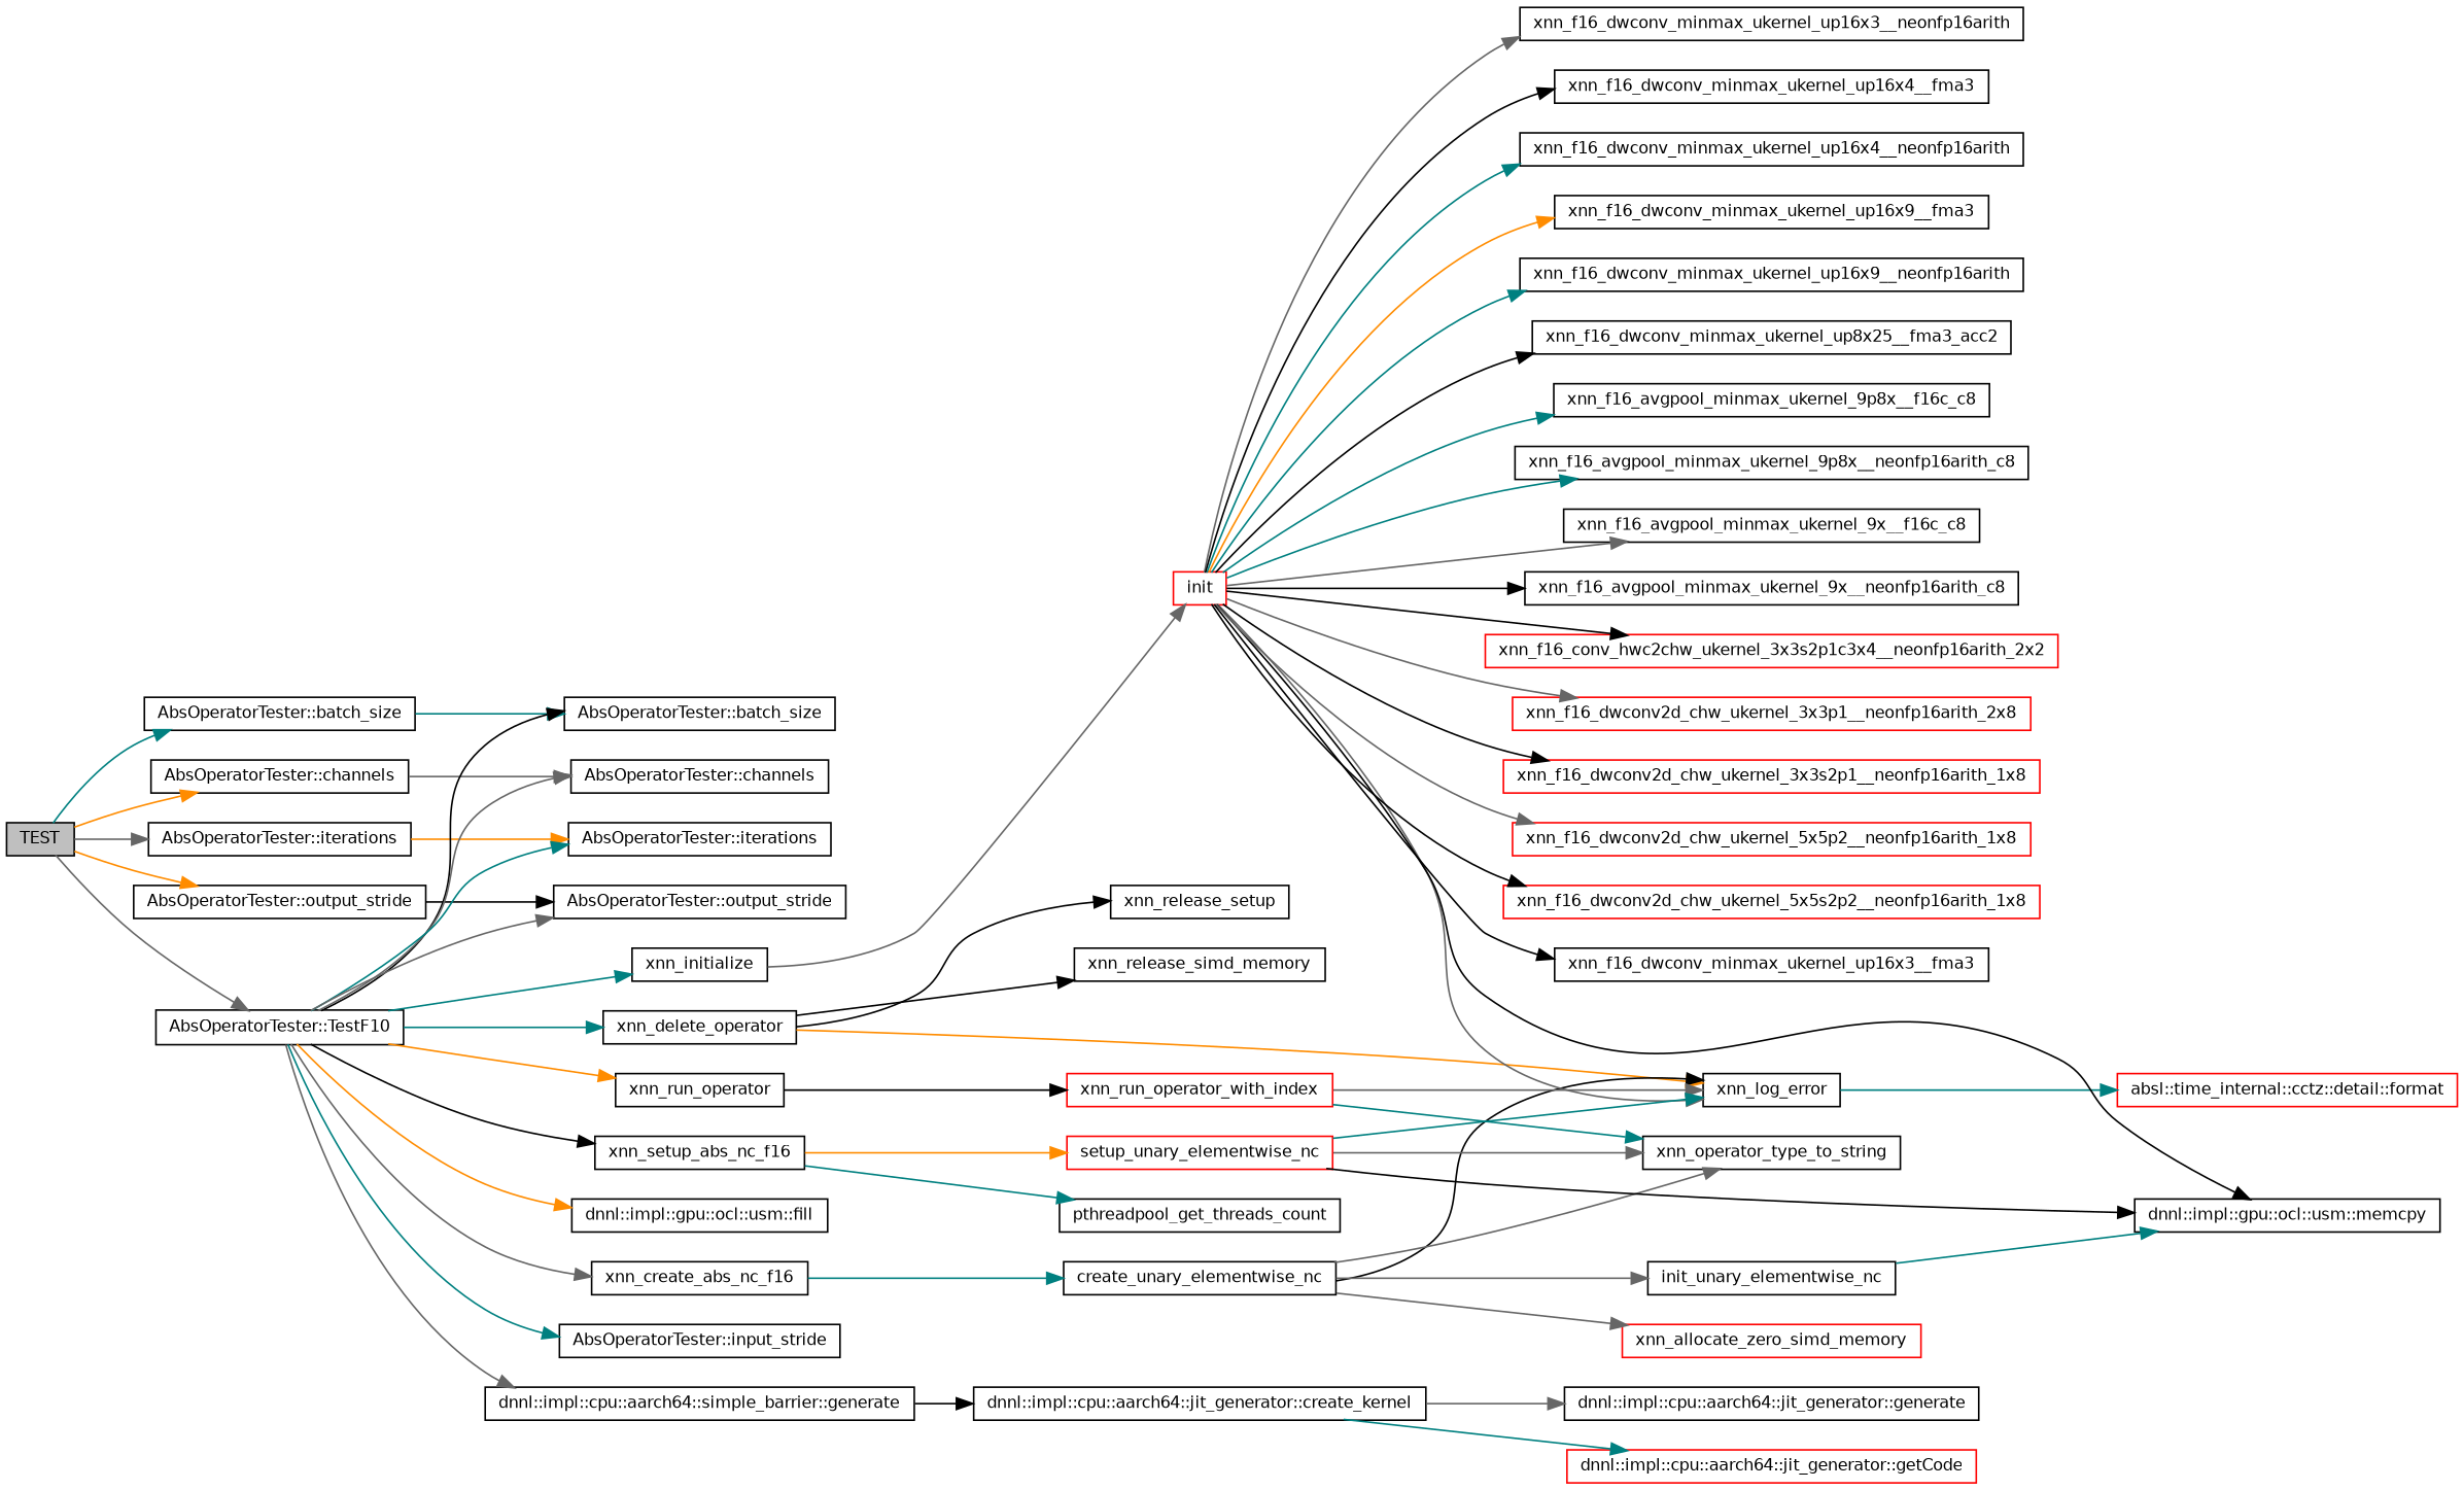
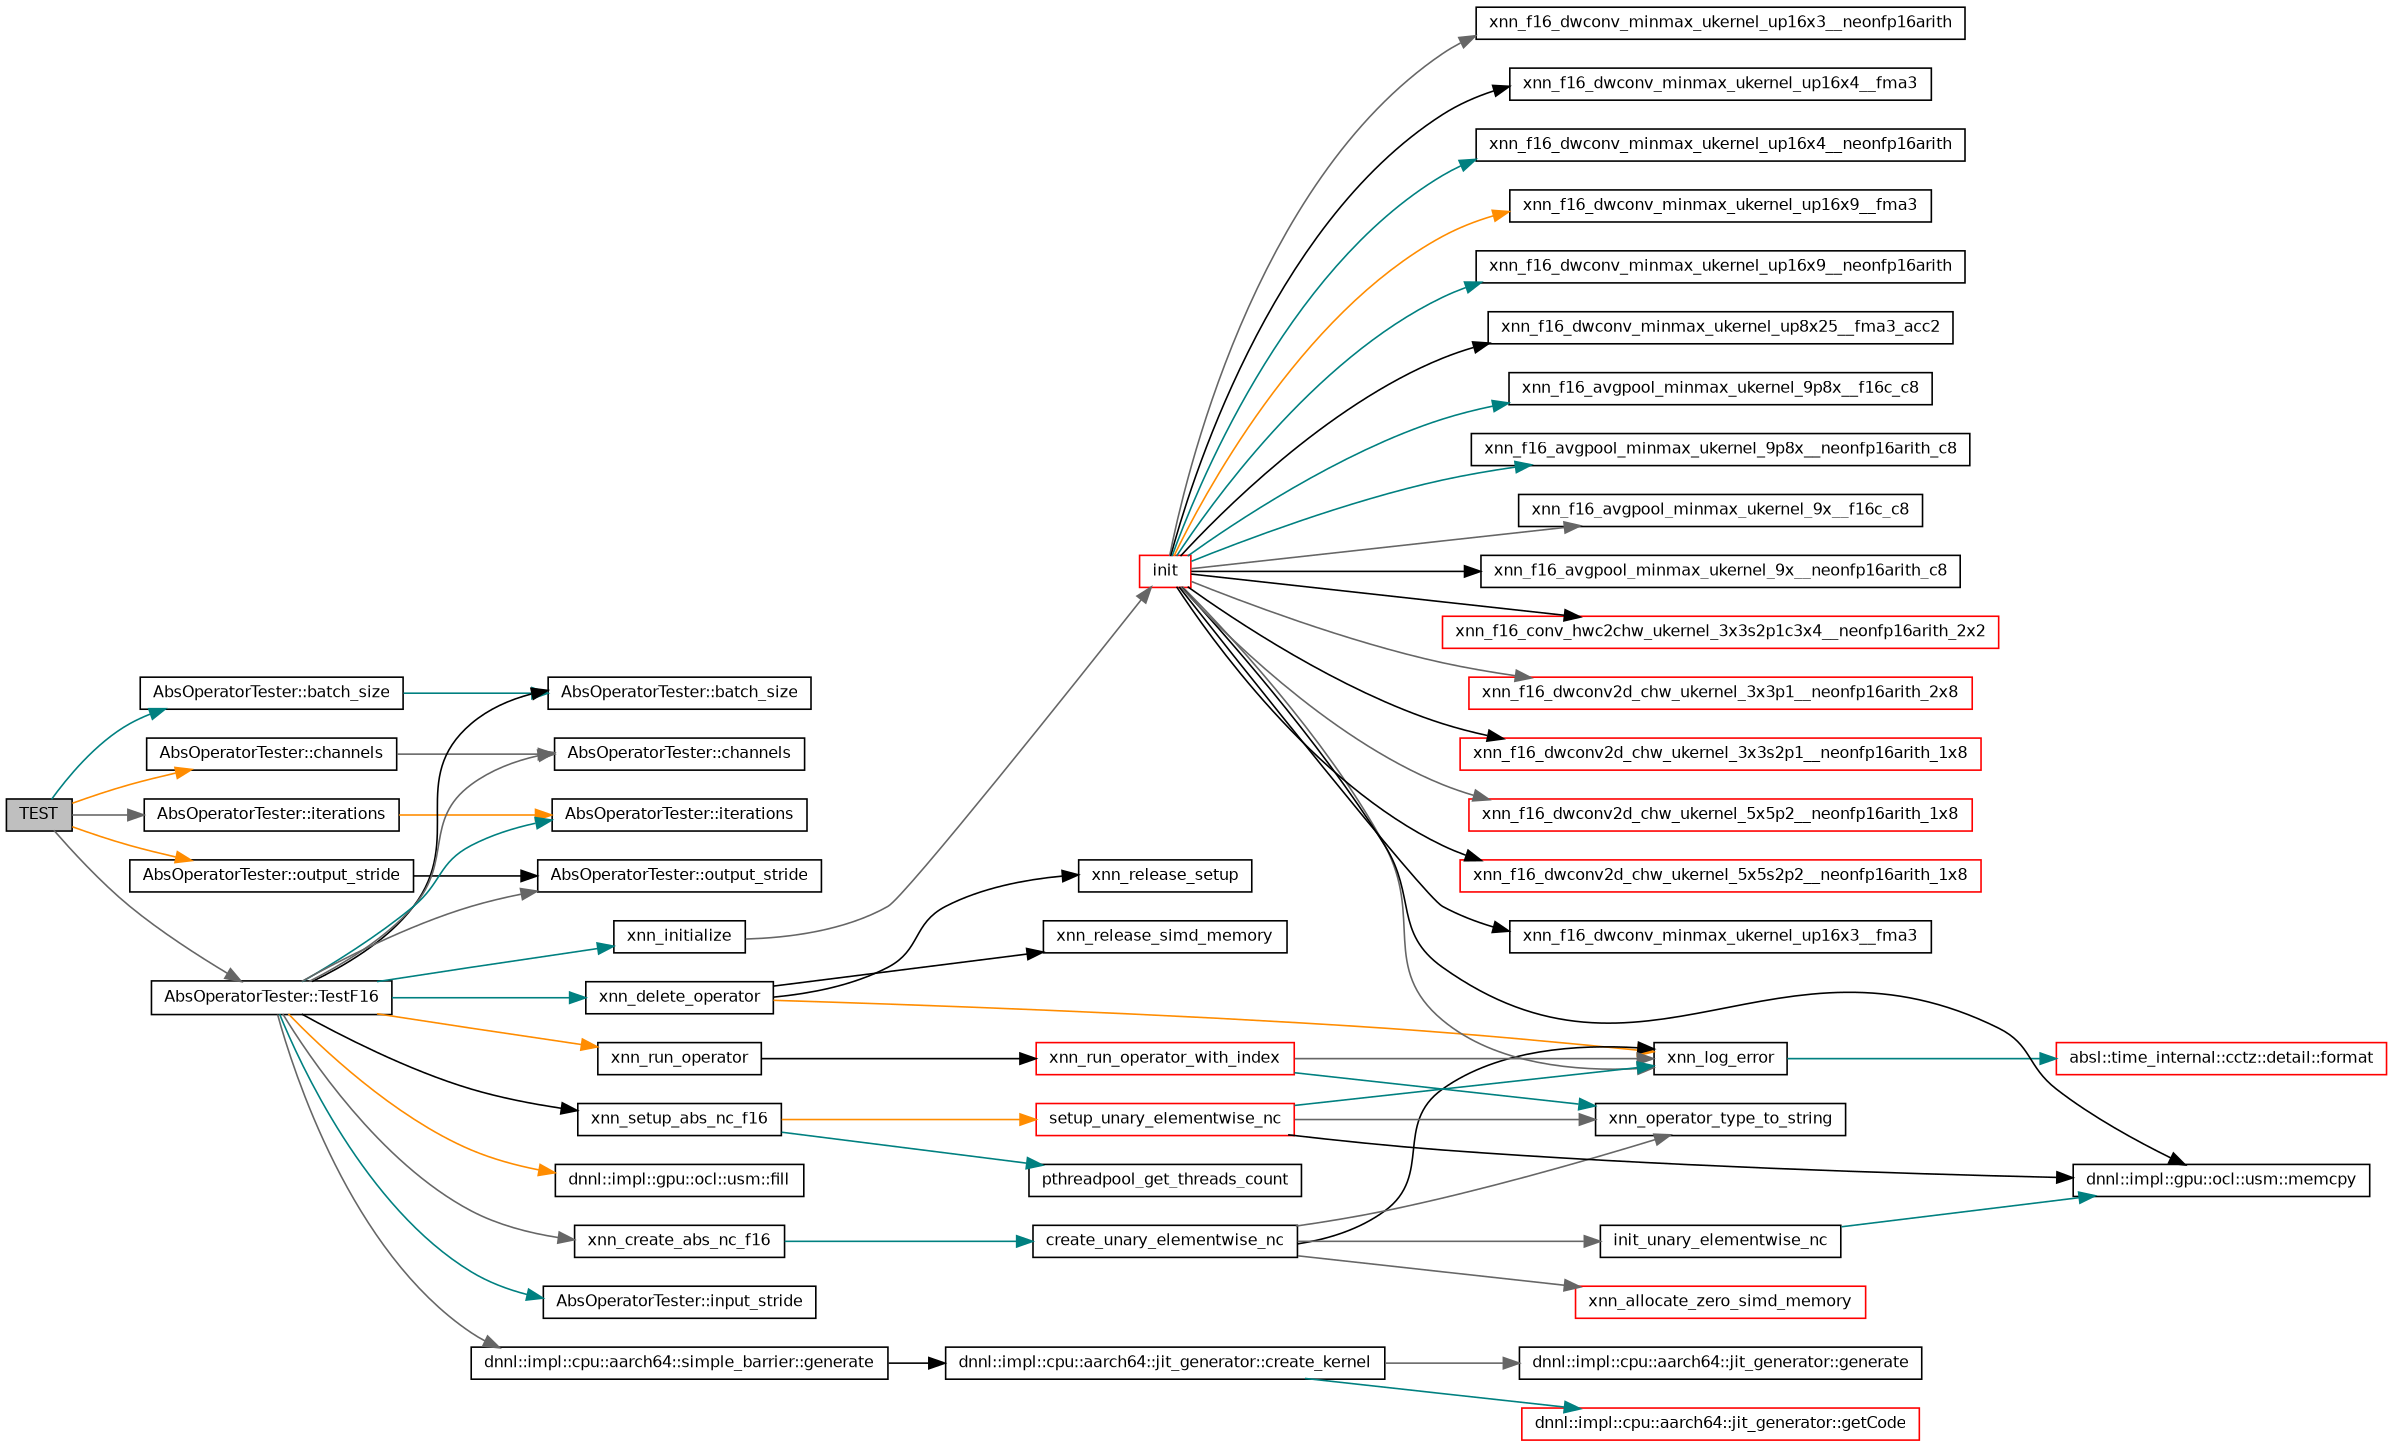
  digraph {
    rankdir=LR
    node [color=black fillcolor=white fontname=Helvetica fontsize=10 shape=record style=filled]
    edge [color=gray40 fontname=Helvetica fontsize=10 labelfontname=Helvetica labelfontsize=10 style=solid]
    n1 [fillcolor=grey75 fontcolor=black height=0.2 label=TEST width=0.4]
    n2 [height=0.2 label="AbsOperatorTester::batch_size" width=0.4]
    n3 [height=0.2 label="AbsOperatorTester::channels" width=0.4]
    n4 [height=0.2 label="AbsOperatorTester::iterations" width=0.4]
    n5 [height=0.2 label="AbsOperatorTester::output_stride" width=0.4]
-   n6 [height=0.2 label="AbsOperatorTester::TestF10" width=0.4]
+   n6 [height=0.2 label="AbsOperatorTester::TestF16" width=0.4]
    n7 [height=0.2 label="AbsOperatorTester::batch_size" width=0.4]
    n8 [height=0.2 label="AbsOperatorTester::channels" width=0.4]
    n9 [height=0.2 label="AbsOperatorTester::iterations" width=0.4]
    n10 [height=0.2 label="AbsOperatorTester::output_stride" width=0.4]
    n11 [height=0.2 label="dnnl::impl::gpu::ocl::usm::fill" width=0.4]
    n12 [height=0.2 label="dnnl::impl::cpu::aarch64::simple_barrier::generate" width=0.4]
    n13 [height=0.2 label="AbsOperatorTester::input_stride" width=0.4]
    n14 [height=0.2 label=xnn_create_abs_nc_f16 width=0.4]
    n15 [height=0.2 label=xnn_delete_operator width=0.4]
    n16 [height=0.2 label=xnn_initialize width=0.4]
    n17 [height=0.2 label=xnn_run_operator width=0.4]
    n18 [height=0.2 label=xnn_setup_abs_nc_f16 width=0.4]
    n19 [height=0.2 label="dnnl::impl::cpu::aarch64::jit_generator::create_kernel" width=0.4]
    n20 [height=0.2 label=create_unary_elementwise_nc width=0.4]
    n21 [height=0.2 label=xnn_log_error width=0.4]
    n22 [height=0.2 label=xnn_release_setup width=0.4]
    n23 [height=0.2 label=xnn_release_simd_memory width=0.4]
    n24 [color=red height=0.2 label=init width=0.4]
    n25 [color=red height=0.2 label=xnn_run_operator_with_index width=0.4]
    n26 [height=0.2 label=pthreadpool_get_threads_count width=0.4]
    n27 [color=red height=0.2 label=setup_unary_elementwise_nc width=0.4]
    n28 [height=0.2 label="dnnl::impl::cpu::aarch64::jit_generator::generate" width=0.4]
    n29 [color=red height=0.2 label="dnnl::impl::cpu::aarch64::jit_generator::getCode" width=0.4]
    n30 [height=0.2 label=init_unary_elementwise_nc width=0.4]
    n31 [color=red height=0.2 label=xnn_allocate_zero_simd_memory width=0.4]
    n32 [height=0.2 label=xnn_operator_type_to_string width=0.4]
    n33 [height=0.2 label="dnnl::impl::gpu::ocl::usm::memcpy" width=0.4]
    n34 [color=red height=0.2 label="absl::time_internal::cctz::detail::format" width=0.4]
    n35 [height=0.2 label=xnn_f16_avgpool_minmax_ukernel_9p8x__f16c_c8 width=0.4]
    n36 [height=0.2 label=xnn_f16_avgpool_minmax_ukernel_9p8x__neonfp16arith_c8 width=0.4]
    n37 [height=0.2 label=xnn_f16_avgpool_minmax_ukernel_9x__f16c_c8 width=0.4]
    n38 [height=0.2 label=xnn_f16_avgpool_minmax_ukernel_9x__neonfp16arith_c8 width=0.4]
    n39 [color=red height=0.2 label=xnn_f16_conv_hwc2chw_ukernel_3x3s2p1c3x4__neonfp16arith_2x2 width=0.4]
    n40 [color=red height=0.2 label=xnn_f16_dwconv2d_chw_ukernel_3x3p1__neonfp16arith_2x8 width=0.4]
    n41 [color=red height=0.2 label=xnn_f16_dwconv2d_chw_ukernel_3x3s2p1__neonfp16arith_1x8 width=0.4]
    n42 [color=red height=0.2 label=xnn_f16_dwconv2d_chw_ukernel_5x5p2__neonfp16arith_1x8 width=0.4]
    n43 [color=red height=0.2 label=xnn_f16_dwconv2d_chw_ukernel_5x5s2p2__neonfp16arith_1x8 width=0.4]
    n44 [height=0.2 label=xnn_f16_dwconv_minmax_ukernel_up16x3__fma3 width=0.4]
    n45 [height=0.2 label=xnn_f16_dwconv_minmax_ukernel_up16x3__neonfp16arith width=0.4]
    n46 [height=0.2 label=xnn_f16_dwconv_minmax_ukernel_up16x4__fma3 width=0.4]
    n47 [height=0.2 label=xnn_f16_dwconv_minmax_ukernel_up16x4__neonfp16arith width=0.4]
    n48 [height=0.2 label=xnn_f16_dwconv_minmax_ukernel_up16x9__fma3 width=0.4]
    n49 [height=0.2 label=xnn_f16_dwconv_minmax_ukernel_up16x9__neonfp16arith width=0.4]
    n50 [height=0.2 label=xnn_f16_dwconv_minmax_ukernel_up8x25__fma3_acc2 width=0.4]
    n1 -> n2 [color=teal]
    n1 -> n3 [color=darkorange]
    n1 -> n4
    n1 -> n5 [color=darkorange]
    n1 -> n6
    n2 -> n7 [color=teal]
    n3 -> n8
    n4 -> n9 [color=darkorange]
    n5 -> n10 [color=black]
    n6 -> n7 [color=black]
    n6 -> n8
    n6 -> n9 [color=teal]
    n6 -> n10
    n6 -> n11 [color=darkorange]
    n6 -> n12
    n6 -> n13 [color=teal]
    n6 -> n14
    n6 -> n15 [color=teal]
    n6 -> n16 [color=teal]
    n6 -> n17 [color=darkorange]
    n6 -> n18 [color=black]
    n12 -> n19 [color=black]
    n14 -> n20 [color=teal]
    n15 -> n21 [color=darkorange]
    n15 -> n22 [color=black]
    n15 -> n23 [color=black]
    n16 -> n24
    n17 -> n25 [color=black]
    n18 -> n26 [color=teal]
    n18 -> n27 [color=darkorange]
    n19 -> n28
    n19 -> n29 [color=teal]
    n20 -> n21 [color=black]
    n20 -> n30
    n20 -> n31
    n20 -> n32
    n21 -> n34 [color=teal]
    n24 -> n21
    n24 -> n33 [color=black]
    n24 -> n35 [color=teal]
    n24 -> n36 [color=teal]
    n24 -> n37
    n24 -> n38 [color=black]
    n24 -> n39 [color=black]
    n24 -> n40
    n24 -> n41 [color=black]
    n24 -> n42
    n24 -> n43 [color=black]
    n24 -> n44 [color=black]
    n24 -> n45
    n24 -> n46 [color=black]
    n24 -> n47 [color=teal]
    n24 -> n48 [color=darkorange]
    n24 -> n49 [color=teal]
    n24 -> n50 [color=black]
    n25 -> n21
    n25 -> n32 [color=teal]
    n27 -> n21 [color=teal]
    n27 -> n32
    n27 -> n33 [color=black]
    n30 -> n33 [color=teal]
  }
